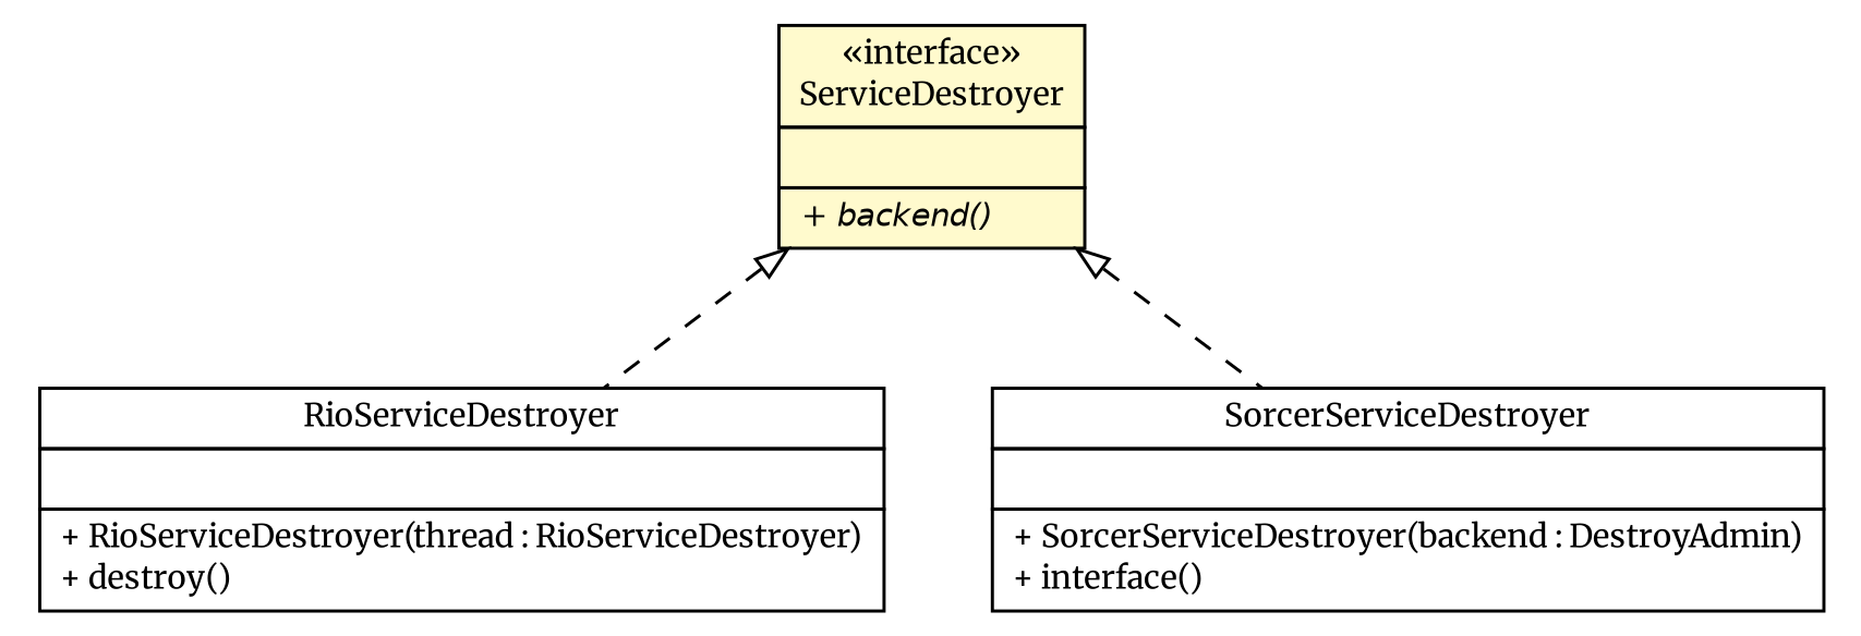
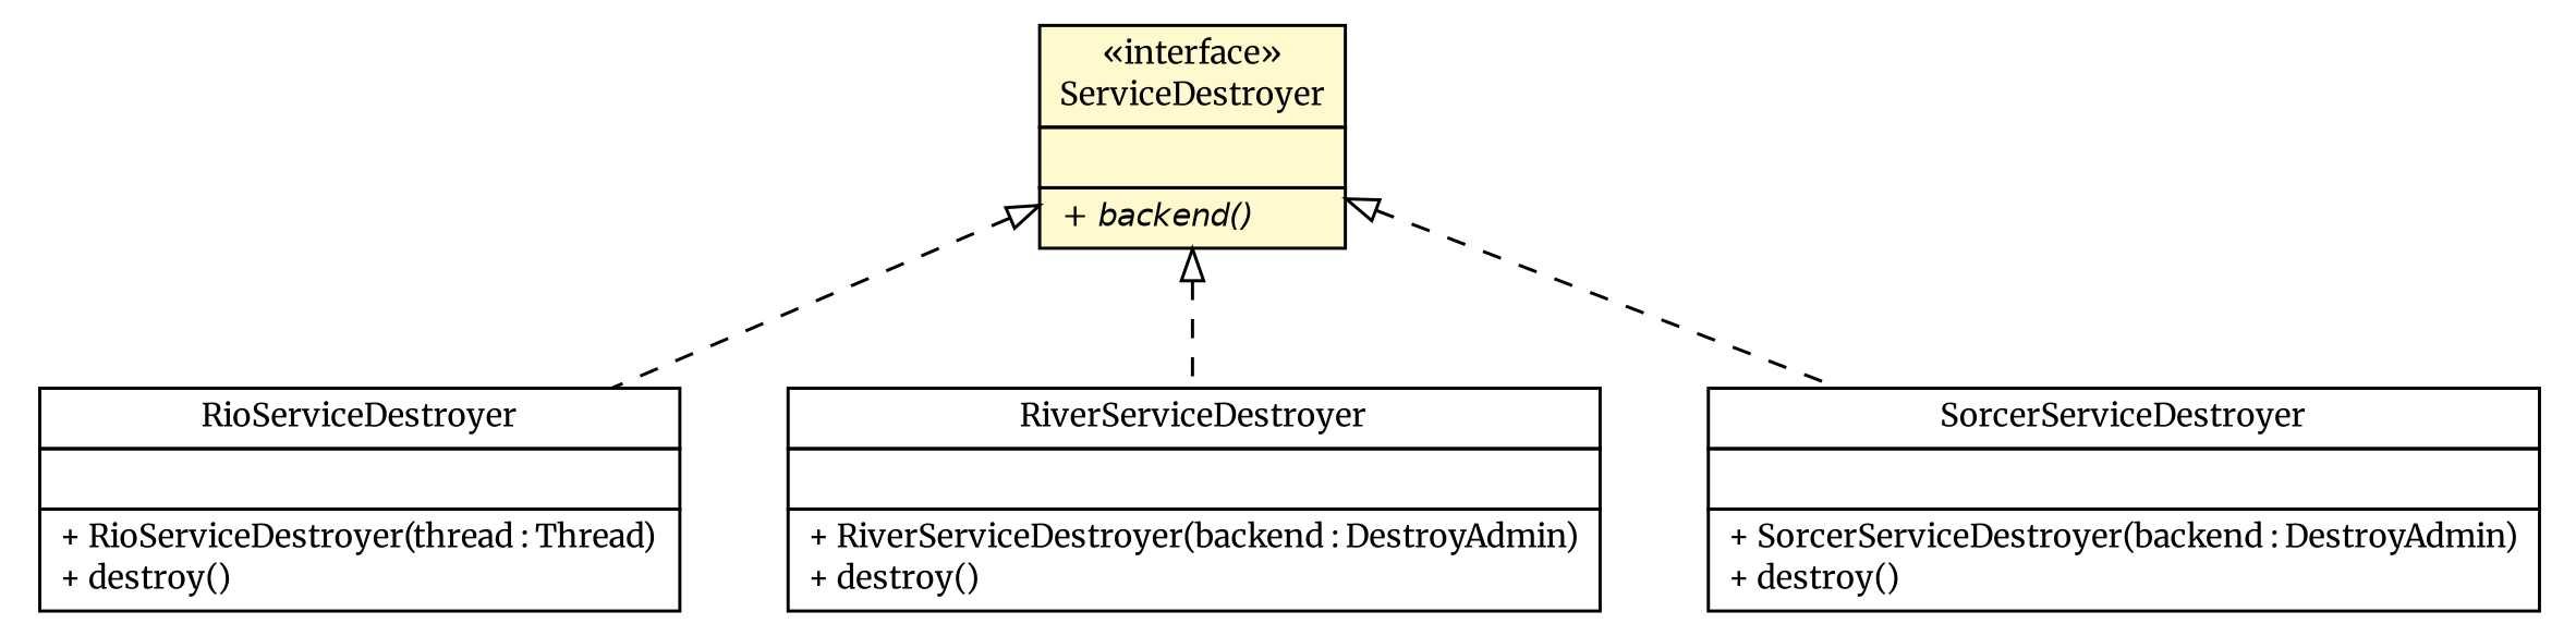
  digraph {
    fontname=Merriweather
    nodesep=0.25
    ranksep=0.5
    node [fontcolor=black fontname=Merriweather fontsize=10.0 shape=plaintext]
    edge [arrowtail=empty dir=back fontname=Merriweather fontsize=10 headport=p labelfontname=Helvetica labelfontsize=10 style=dashed tailport=p]
-   n1 [label=<<table title="sorcer.boot.destroy.RioServiceDestroyer" border="0" cellborder="1" cellspacing="0" cellpadding="2" port="p" href="./RioServiceDestroyer.html"> 		<tr><td><table border="0" cellspacing="0" cellpadding="1"> <tr><td align="center" balign="center"> RioServiceDestroyer </td></tr> 		</table></td></tr> 		<tr><td><table border="0" cellspacing="0" cellpadding="1"> <tr><td align="left" balign="left">  </td></tr> 		</table></td></tr> 		<tr><td><table border="0" cellspacing="0" cellpadding="1"> <tr><td align="left" balign="left"> + RioServiceDestroyer(thread : RioServiceDestroyer) </td></tr> <tr><td align="left" balign="left"> + destroy() </td></tr> 		</table></td></tr> 		</table>>]
-   n3 [label=<<table title="sorcer.boot.destroy.SorcerServiceDestroyer" border="0" cellborder="1" cellspacing="0" cellpadding="2" port="p" href="./SorcerServiceDestroyer.html"> 		<tr><td><table border="0" cellspacing="0" cellpadding="1"> <tr><td align="center" balign="center"> SorcerServiceDestroyer </td></tr> 		</table></td></tr> 		<tr><td><table border="0" cellspacing="0" cellpadding="1"> <tr><td align="left" balign="left">  </td></tr> 		</table></td></tr> 		<tr><td><table border="0" cellspacing="0" cellpadding="1"> <tr><td align="left" balign="left"> + SorcerServiceDestroyer(backend : DestroyAdmin) </td></tr> <tr><td align="left" balign="left"> + interface() </td></tr> 		</table></td></tr> 		</table>>]
+   n1 [label=<<table title="sorcer.boot.destroy.RioServiceDestroyer" border="0" cellborder="1" cellspacing="0" cellpadding="2" port="p" href="./RioServiceDestroyer.html"> 		<tr><td><table border="0" cellspacing="0" cellpadding="1"> <tr><td align="center" balign="center"> RioServiceDestroyer </td></tr> 		</table></td></tr> 		<tr><td><table border="0" cellspacing="0" cellpadding="1"> <tr><td align="left" balign="left">  </td></tr> 		</table></td></tr> 		<tr><td><table border="0" cellspacing="0" cellpadding="1"> <tr><td align="left" balign="left"> + RioServiceDestroyer(thread : Thread) </td></tr> <tr><td align="left" balign="left"> + destroy() </td></tr> 		</table></td></tr> 		</table>>]
+   n2 [label=<<table title="sorcer.boot.destroy.RiverServiceDestroyer" border="0" cellborder="1" cellspacing="0" cellpadding="2" port="p" href="./RiverServiceDestroyer.html"> 		<tr><td><table border="0" cellspacing="0" cellpadding="1"> <tr><td align="center" balign="center"> RiverServiceDestroyer </td></tr> 		</table></td></tr> 		<tr><td><table border="0" cellspacing="0" cellpadding="1"> <tr><td align="left" balign="left">  </td></tr> 		</table></td></tr> 		<tr><td><table border="0" cellspacing="0" cellpadding="1"> <tr><td align="left" balign="left"> + RiverServiceDestroyer(backend : DestroyAdmin) </td></tr> <tr><td align="left" balign="left"> + destroy() </td></tr> 		</table></td></tr> 		</table>>]
+   n3 [label=<<table title="sorcer.boot.destroy.SorcerServiceDestroyer" border="0" cellborder="1" cellspacing="0" cellpadding="2" port="p" href="./SorcerServiceDestroyer.html"> 		<tr><td><table border="0" cellspacing="0" cellpadding="1"> <tr><td align="center" balign="center"> SorcerServiceDestroyer </td></tr> 		</table></td></tr> 		<tr><td><table border="0" cellspacing="0" cellpadding="1"> <tr><td align="left" balign="left">  </td></tr> 		</table></td></tr> 		<tr><td><table border="0" cellspacing="0" cellpadding="1"> <tr><td align="left" balign="left"> + SorcerServiceDestroyer(backend : DestroyAdmin) </td></tr> <tr><td align="left" balign="left"> + destroy() </td></tr> 		</table></td></tr> 		</table>>]
    n4 [label=<<table title="sorcer.boot.destroy.ServiceDestroyer" border="0" cellborder="1" cellspacing="0" cellpadding="2" port="p" bgcolor="lemonChiffon" href="./ServiceDestroyer.html"> 		<tr><td><table border="0" cellspacing="0" cellpadding="1"> <tr><td align="center" balign="center"> &#171;interface&#187; </td></tr> <tr><td align="center" balign="center"> ServiceDestroyer </td></tr> 		</table></td></tr> 		<tr><td><table border="0" cellspacing="0" cellpadding="1"> <tr><td align="left" balign="left">  </td></tr> 		</table></td></tr> 		<tr><td><table border="0" cellspacing="0" cellpadding="1"> <tr><td align="left" balign="left"><font face="Helvetica-Oblique" point-size="10.0"> + backend() </font></td></tr> 		</table></td></tr> 		</table>>]
    n4 -> n1
+   n4 -> n2
    n4 -> n3
  }
